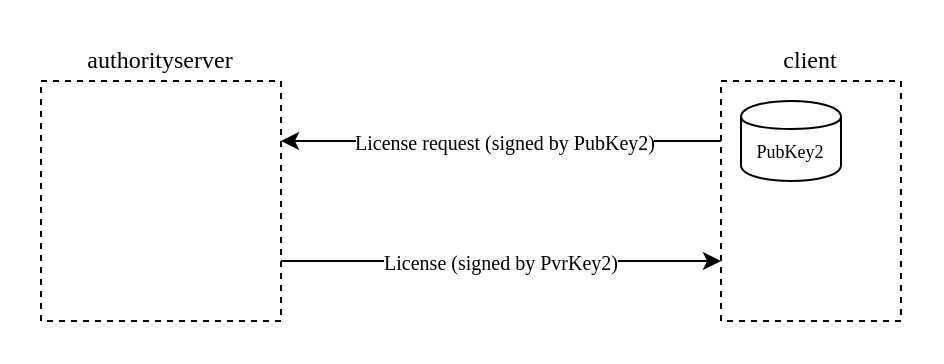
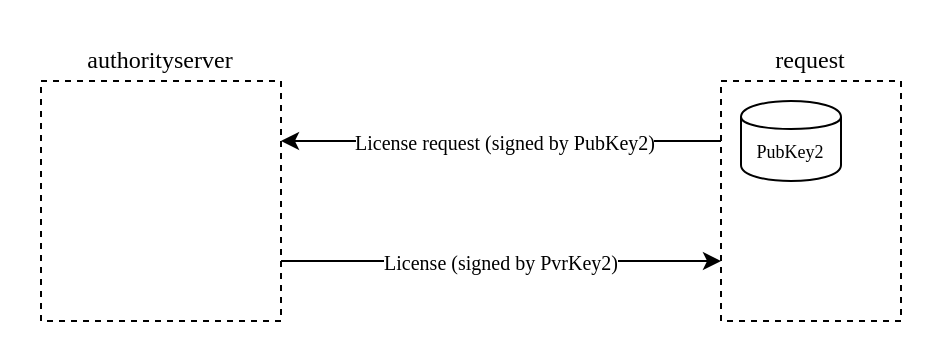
  <mxCell id="0" />
  <mxCell id="1" parent="0" />
  <mxCell id="2" value="" style="rounded=0;whiteSpace=wrap;html=1;fillColor=none;dashed=1;fontFamily=Times New Roman;" vertex="1" parent="1"><mxGeometry x="20" y="40" width="120" height="120" as="geometry" /></mxCell>
  <mxCell id="3" value="" style="rounded=0;whiteSpace=wrap;html=1;fillColor=none;dashed=1;fontFamily=Times New Roman;" vertex="1" parent="1"><mxGeometry x="360" y="40" width="90" height="120" as="geometry" /></mxCell>
  <mxCell id="4" value="" style="endArrow=classic;html=1;exitX=0;exitY=0.25;exitDx=0;exitDy=0;entryX=1;entryY=0.25;entryDx=0;entryDy=0;fontFamily=Times New Roman;" edge="1" parent="1" source="3" target="2"><mxGeometry width="50" height="50" relative="1" as="geometry"><mxPoint x="20" y="290" as="sourcePoint" /><mxPoint x="70" y="240" as="targetPoint" /></mxGeometry></mxCell>
  <mxCell id="5" value="License request (signed by PubKey2)" style="text;html=1;resizable=0;points=[];align=center;verticalAlign=middle;labelBackgroundColor=#ffffff;fontSize=10;fontFamily=Times New Roman;" vertex="1" connectable="0" parent="4"><mxGeometry x="0.179" y="-1" relative="1" as="geometry"><mxPoint x="21.5" y="1" as="offset" /></mxGeometry></mxCell>
  <mxCell id="6" value="&lt;div style=&quot;font-size: 9px&quot;&gt;&lt;font style=&quot;font-size: 9px&quot;&gt;PubKey2&lt;/font&gt;&lt;/div&gt;" style="shape=cylinder;whiteSpace=wrap;html=1;boundedLbl=1;backgroundOutline=1;fillColor=none;fontFamily=Times New Roman;" vertex="1" parent="1"><mxGeometry x="370" y="50" width="50" height="40" as="geometry" /></mxCell>
  <mxCell id="7" value="authorityserver" style="text;html=1;strokeColor=none;fillColor=none;align=center;verticalAlign=middle;whiteSpace=wrap;rounded=0;fontFamily=Times New Roman;" vertex="1" parent="1"><mxGeometry x="20" y="20" width="120" height="20" as="geometry" /></mxCell>
- <mxCell id="8" value="client" style="text;html=1;strokeColor=none;fillColor=none;align=center;verticalAlign=middle;whiteSpace=wrap;rounded=0;fontFamily=Times New Roman;" vertex="1" parent="1"><mxGeometry x="360" y="20" width="90" height="20" as="geometry" /></mxCell>
+ <mxCell id="8" value="request" style="text;html=1;strokeColor=none;fillColor=none;align=center;verticalAlign=middle;whiteSpace=wrap;rounded=0;fontFamily=Times New Roman;" vertex="1" parent="1"><mxGeometry x="360" y="20" width="90" height="20" as="geometry" /></mxCell>
  <mxCell id="9" value="" style="endArrow=classic;html=1;exitX=1;exitY=0.75;exitDx=0;exitDy=0;entryX=0;entryY=0.75;entryDx=0;entryDy=0;fontFamily=Times New Roman;" edge="1" parent="1" source="2" target="3"><mxGeometry width="50" height="50" relative="1" as="geometry"><mxPoint x="20" y="270" as="sourcePoint" /><mxPoint x="70" y="220" as="targetPoint" /></mxGeometry></mxCell>
  <mxCell id="10" value="License (signed by PvrKey2)" style="text;html=1;resizable=0;points=[];align=center;verticalAlign=middle;labelBackgroundColor=#ffffff;fontSize=10;fontFamily=Times New Roman;" vertex="1" connectable="0" parent="9"><mxGeometry x="0.082" y="-2" relative="1" as="geometry"><mxPoint x="-9.5" y="-2" as="offset" /></mxGeometry></mxCell>
